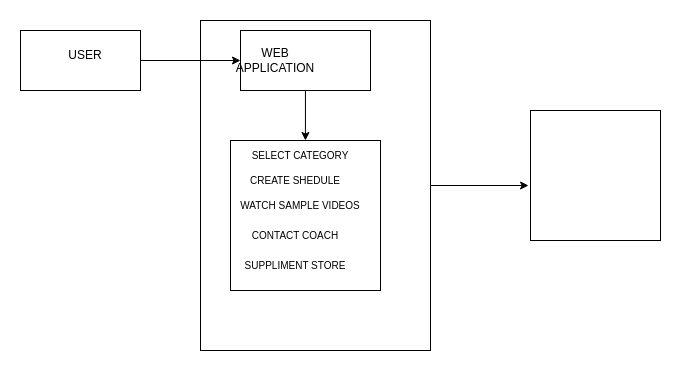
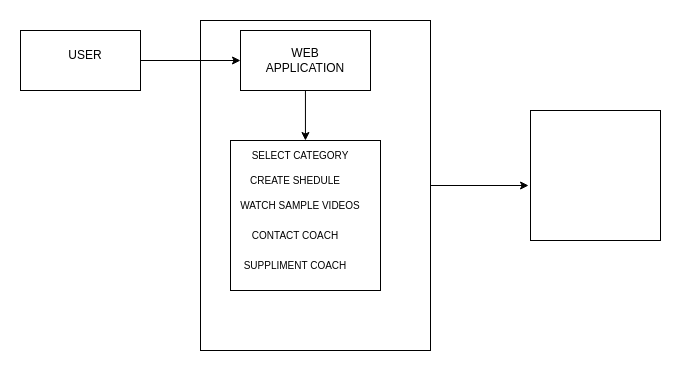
  <mxCell id="0" />
  <mxCell id="1" parent="0" />
  <mxCell id="2" value="" style="rounded=0;whiteSpace=wrap;html=1;" vertex="1" parent="1"><mxGeometry x="20" y="30" width="120" height="60" as="geometry" /></mxCell>
  <mxCell id="3" value="" style="edgeStyle=orthogonalEdgeStyle;rounded=0;orthogonalLoop=1;jettySize=auto;html=1;fontSize=10;entryX=-0.015;entryY=0.577;entryDx=0;entryDy=0;entryPerimeter=0;" edge="1" parent="1" source="4" target="8"><mxGeometry relative="1" as="geometry" /></mxCell>
  <mxCell id="4" value="" style="rounded=0;whiteSpace=wrap;html=1;" vertex="1" parent="1"><mxGeometry x="200" y="20" width="230" height="330" as="geometry" /></mxCell>
  <mxCell id="5" value="" style="edgeStyle=orthogonalEdgeStyle;rounded=0;orthogonalLoop=1;jettySize=auto;html=1;fontSize=10;entryX=0;entryY=0.5;entryDx=0;entryDy=0;" edge="1" parent="1" source="2" target="7"><mxGeometry relative="1" as="geometry" /></mxCell>
  <mxCell id="6" value="" style="edgeStyle=orthogonalEdgeStyle;rounded=0;orthogonalLoop=1;jettySize=auto;html=1;fontSize=10;entryX=0.545;entryY=0;entryDx=0;entryDy=0;entryPerimeter=0;" edge="1" parent="1" source="7" target="16"><mxGeometry relative="1" as="geometry" /></mxCell>
  <mxCell id="7" value="" style="rounded=0;whiteSpace=wrap;html=1;" vertex="1" parent="1"><mxGeometry x="240" y="30" width="130" height="60" as="geometry" /></mxCell>
  <mxCell id="8" value="" style="whiteSpace=wrap;html=1;aspect=fixed;" vertex="1" parent="1"><mxGeometry x="530" y="110" width="130" height="130" as="geometry" /></mxCell>
  <mxCell id="9" value="USER" style="text;html=1;strokeColor=none;fillColor=none;align=center;verticalAlign=middle;whiteSpace=wrap;rounded=0;" vertex="1" parent="1"><mxGeometry x="55" y="40" width="60" height="30" as="geometry" /></mxCell>
- <mxCell id="10" value="WEB APPLICATION" style="text;html=1;strokeColor=none;fillColor=none;align=center;verticalAlign=middle;whiteSpace=wrap;rounded=0;" vertex="1" parent="1"><mxGeometry x="245" y="45" width="60" height="30" as="geometry" /></mxCell>
+ <mxCell id="10" value="WEB APPLICATION" style="text;html=1;strokeColor=none;fillColor=none;align=center;verticalAlign=middle;whiteSpace=wrap;rounded=0;" vertex="1" parent="1"><mxGeometry x="275" y="45" width="60" height="30" as="geometry" /></mxCell>
  <mxCell id="11" value="" style="rounded=0;whiteSpace=wrap;html=1;" vertex="1" parent="1"><mxGeometry x="230" y="140" width="150" height="150" as="geometry" /></mxCell>
  <mxCell id="12" value="&lt;font style=&quot;font-size: 10px&quot;&gt;CREATE SHEDULE&lt;/font&gt;" style="text;html=1;strokeColor=none;fillColor=none;align=center;verticalAlign=middle;whiteSpace=wrap;rounded=0;" vertex="1" parent="1"><mxGeometry x="240" y="170" width="110" height="20" as="geometry" /></mxCell>
  <mxCell id="13" value="&lt;font style=&quot;font-size: 10px&quot;&gt;WATCH SAMPLE VIDEOS&lt;/font&gt;" style="text;html=1;strokeColor=none;fillColor=none;align=center;verticalAlign=middle;whiteSpace=wrap;rounded=0;" vertex="1" parent="1"><mxGeometry x="235" y="190" width="130" height="30" as="geometry" /></mxCell>
  <mxCell id="14" value="CONTACT COACH" style="text;html=1;strokeColor=none;fillColor=none;align=center;verticalAlign=middle;whiteSpace=wrap;rounded=0;fontSize=10;" vertex="1" parent="1"><mxGeometry x="240" y="220" width="110" height="30" as="geometry" /></mxCell>
- <mxCell id="15" value="SUPPLIMENT STORE" style="text;html=1;strokeColor=none;fillColor=none;align=center;verticalAlign=middle;whiteSpace=wrap;rounded=0;fontSize=10;" vertex="1" parent="1"><mxGeometry x="235" y="250" width="120" height="30" as="geometry" /></mxCell>
+ <mxCell id="15" value="SUPPLIMENT COACH" style="text;html=1;strokeColor=none;fillColor=none;align=center;verticalAlign=middle;whiteSpace=wrap;rounded=0;fontSize=10;" vertex="1" parent="1"><mxGeometry x="235" y="250" width="120" height="30" as="geometry" /></mxCell>
  <mxCell id="16" value="SELECT CATEGORY" style="text;html=1;strokeColor=none;fillColor=none;align=center;verticalAlign=middle;whiteSpace=wrap;rounded=0;fontSize=10;" vertex="1" parent="1"><mxGeometry x="245" y="140" width="110" height="30" as="geometry" /></mxCell>
